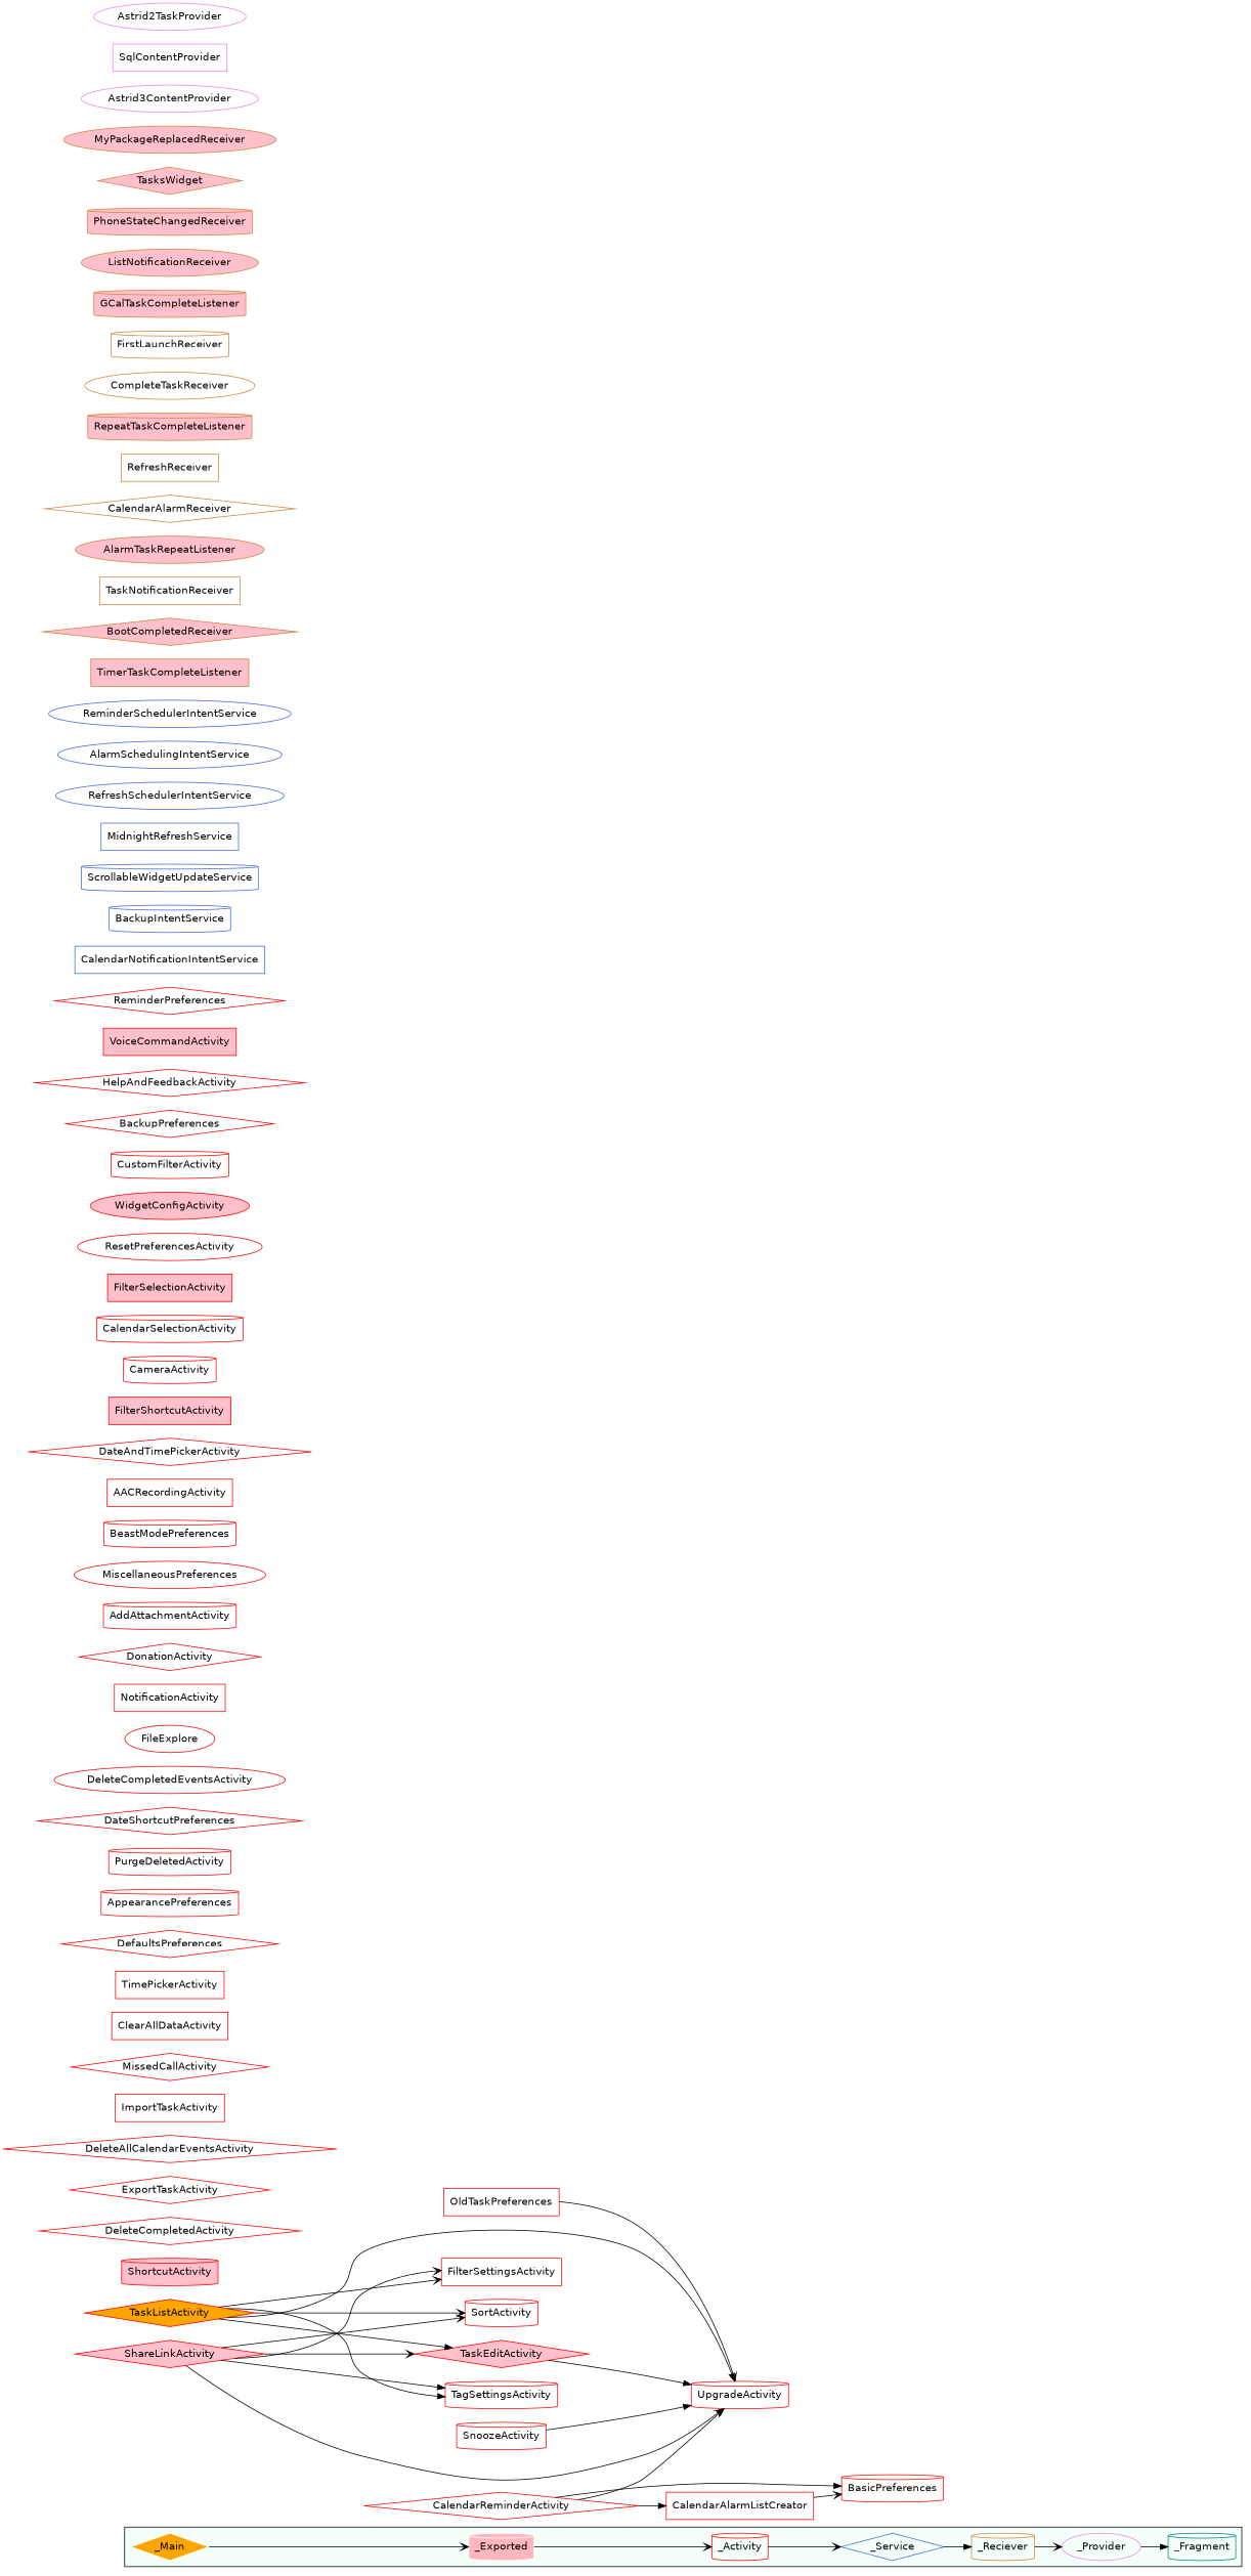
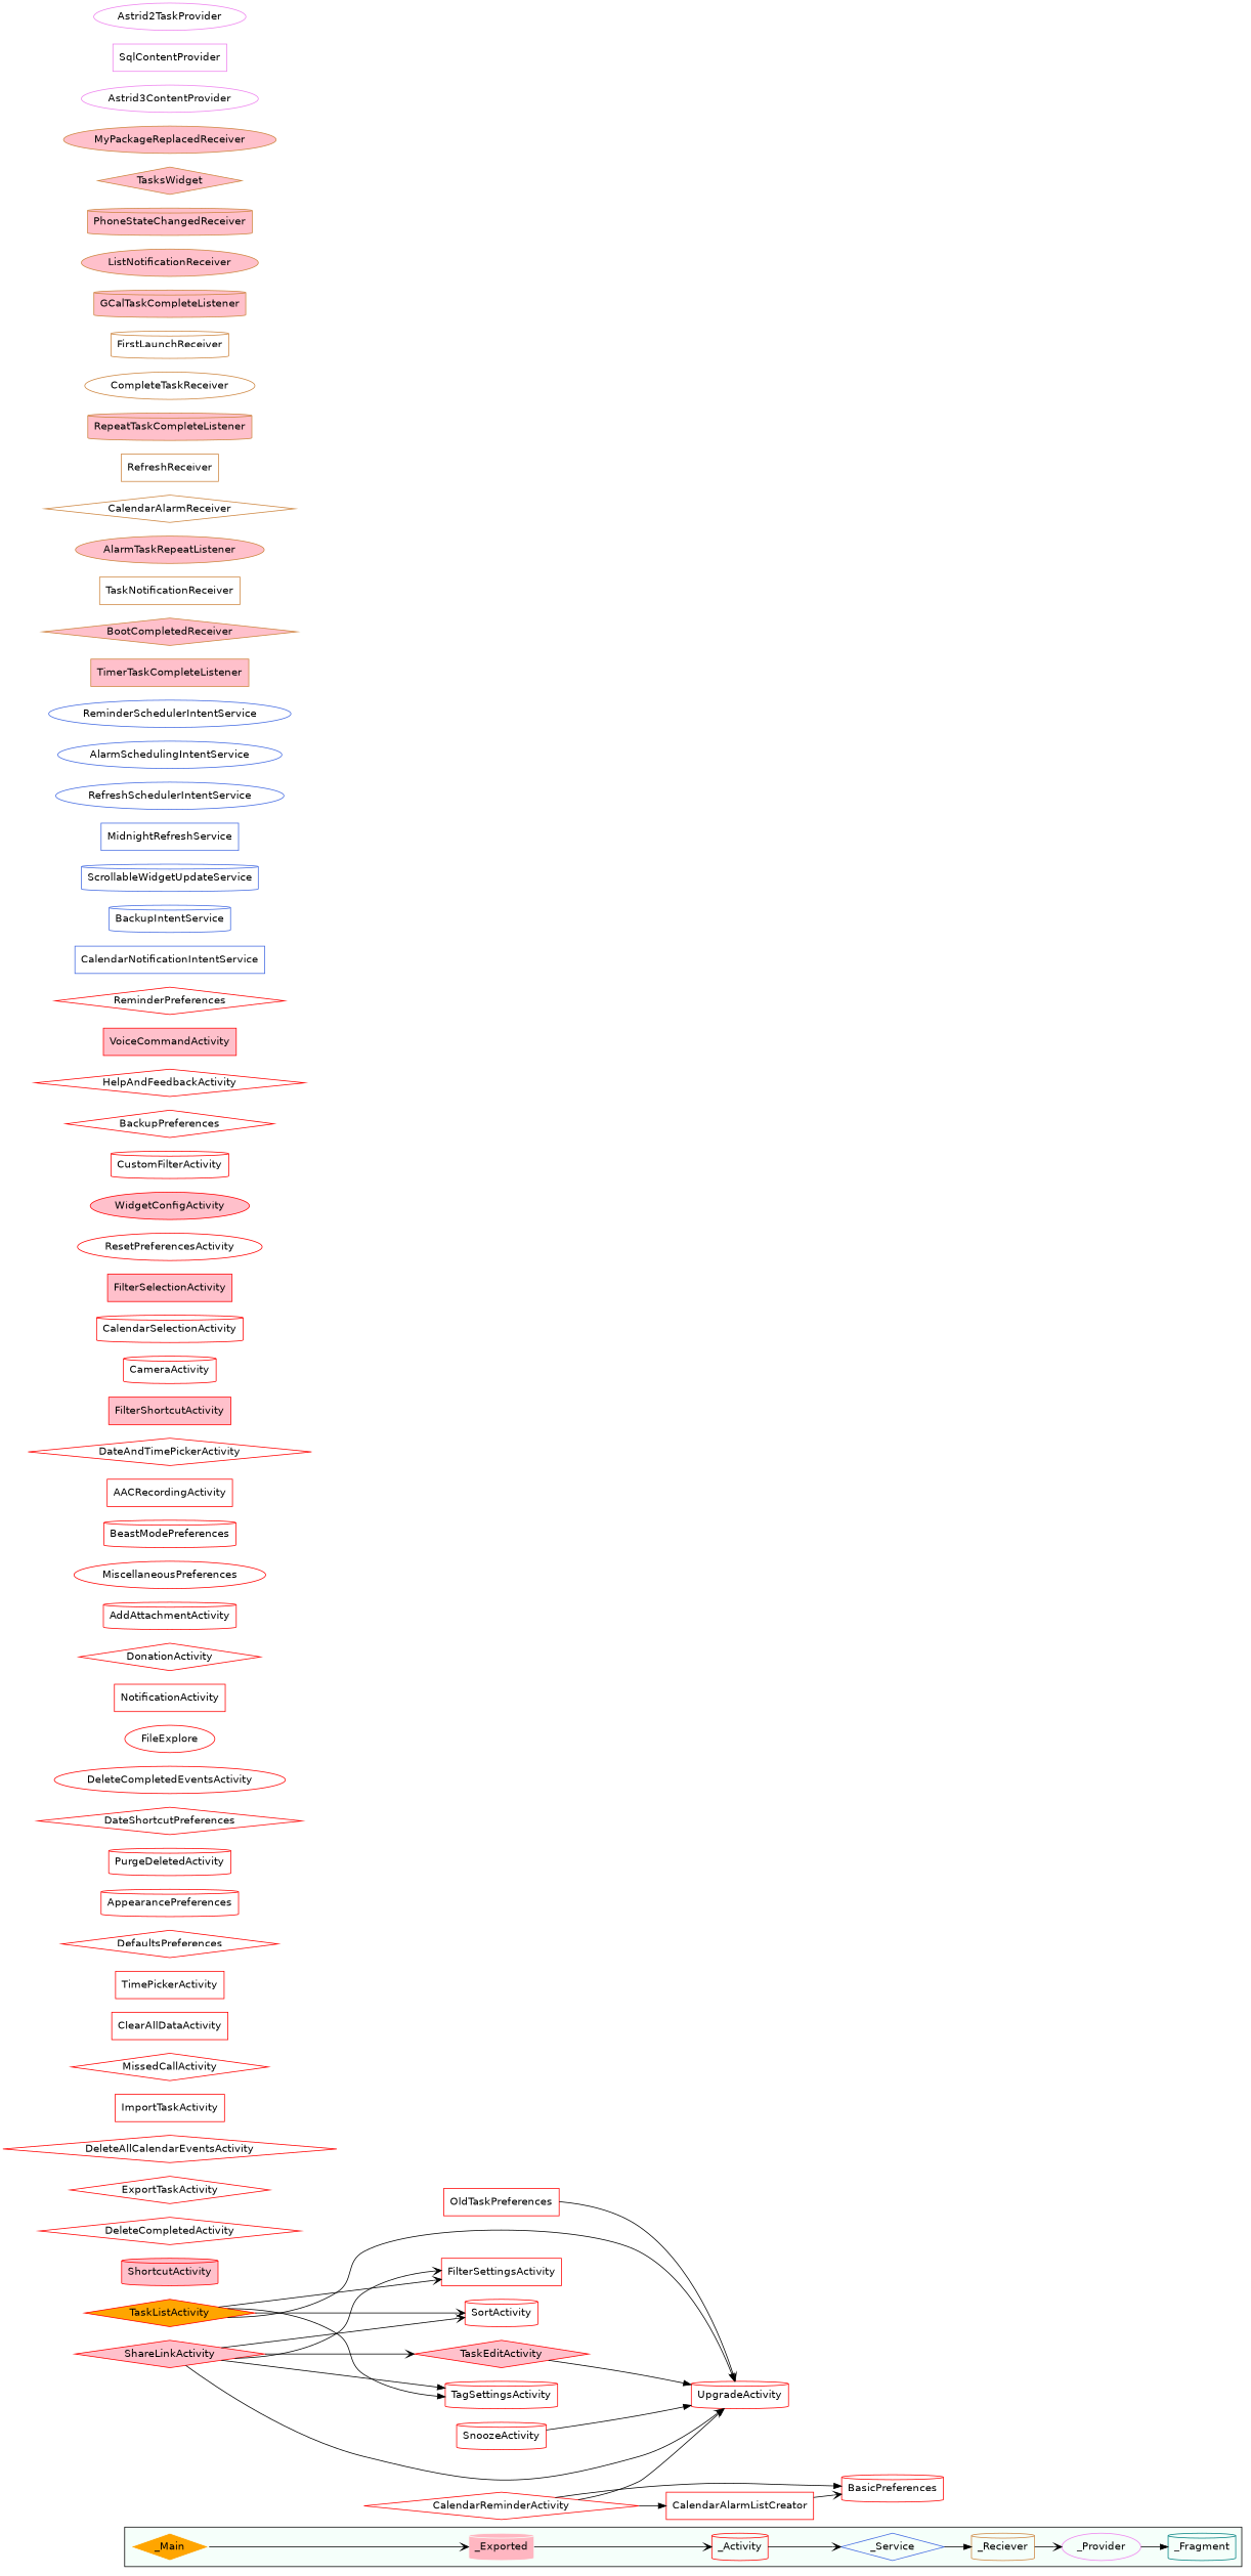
  digraph {
    fontname="DejaVu Sans"
    rankdir=LR
    node [color=red fontname="DejaVu Sans" shape=cylinder]
    edge [arrowhead=vee fontname="DejaVu Sans"]
    _Activity
    _Service [color=royalblue shape=diamond]
    _Reciever [color=peru]
    _Provider [color=violet shape=ellipse]
    _Fragment [color=teal]
    _Main [color=mintcream fillcolor=orange shape=diamond style=filled]
    _Exported [color=mintcream fillcolor=lightpink style=filled]
    TaskListActivity [fillcolor=orange shape=diamond style=filled]
    UpgradeActivity
    TagSettingsActivity
    TaskEditActivity [fillcolor=pink shape=diamond style=filled]
    FilterSettingsActivity [shape=box]
    SortActivity
    ShortcutActivity [fillcolor=pink style=filled]
    DeleteCompletedActivity [shape=diamond]
    ExportTaskActivity [shape=diamond]
    DeleteAllCalendarEventsActivity [shape=diamond]
    SnoozeActivity
    ImportTaskActivity [shape=box]
    MissedCallActivity [shape=diamond]
    ClearAllDataActivity [shape=box]
    TimePickerActivity [shape=box]
    DefaultsPreferences [shape=diamond]
    AppearancePreferences
    PurgeDeletedActivity
    DateShortcutPreferences [shape=diamond]
    DeleteCompletedEventsActivity [shape=ellipse]
    FileExplore [shape=ellipse]
    NotificationActivity [shape=box]
    DonationActivity [shape=diamond]
    AddAttachmentActivity
    MiscellaneousPreferences [shape=ellipse]
    BeastModePreferences
    AACRecordingActivity [shape=box]
    DateAndTimePickerActivity [shape=diamond]
    FilterShortcutActivity [fillcolor=pink shape=box style=filled]
    CameraActivity
    CalendarSelectionActivity
    FilterSelectionActivity [fillcolor=pink shape=box style=filled]
    OldTaskPreferences [shape=box]
    CalendarReminderActivity [shape=diamond]
    BasicPreferences
    CalendarAlarmListCreator [shape=box]
    ResetPreferencesActivity [shape=ellipse]
    WidgetConfigActivity [fillcolor=pink shape=ellipse style=filled]
    CustomFilterActivity
    BackupPreferences [shape=diamond]
    HelpAndFeedbackActivity [shape=diamond]
    ShareLinkActivity [fillcolor=pink shape=diamond style=filled]
    VoiceCommandActivity [fillcolor=pink shape=box style=filled]
    ReminderPreferences [shape=diamond]
    CalendarNotificationIntentService [color=royalblue shape=box]
    BackupIntentService [color=royalblue]
    ScrollableWidgetUpdateService [color=royalblue]
    MidnightRefreshService [color=royalblue shape=box]
    RefreshSchedulerIntentService [color=royalblue shape=ellipse]
    AlarmSchedulingIntentService [color=royalblue shape=ellipse]
    ReminderSchedulerIntentService [color=royalblue shape=ellipse]
    TimerTaskCompleteListener [color=peru fillcolor=pink shape=box style=filled]
    BootCompletedReceiver [color=peru fillcolor=pink shape=diamond style=filled]
    TaskNotificationReceiver [color=peru shape=box]
    AlarmTaskRepeatListener [color=peru fillcolor=pink shape=ellipse style=filled]
    CalendarAlarmReceiver [color=peru shape=diamond]
    RefreshReceiver [color=peru shape=box]
    RepeatTaskCompleteListener [color=peru fillcolor=pink style=filled]
    CompleteTaskReceiver [color=peru shape=ellipse]
    FirstLaunchReceiver [color=peru]
    GCalTaskCompleteListener [color=peru fillcolor=pink style=filled]
    ListNotificationReceiver [color=peru fillcolor=pink shape=ellipse style=filled]
    PhoneStateChangedReceiver [color=peru fillcolor=pink style=filled]
    TasksWidget [color=peru fillcolor=pink shape=diamond style=filled]
    MyPackageReplacedReceiver [color=peru fillcolor=pink shape=ellipse style=filled]
    Astrid3ContentProvider [color=violet shape=ellipse]
    SqlContentProvider [color=violet shape=box]
    Astrid2TaskProvider [color=violet shape=ellipse]
    subgraph cluster_1 {
      bgcolor=mintcream
      _Activity
      _Service
      _Reciever
      _Provider
      _Fragment
      _Main
      _Exported
    }
    _Activity -> _Service
    _Service -> _Reciever [arrowhead=normal]
    _Reciever -> _Provider
    _Provider -> _Fragment [arrowhead=normal]
    _Main -> _Exported
    _Exported -> _Activity
    TaskListActivity -> UpgradeActivity [arrowhead=normal]
    TaskListActivity -> TagSettingsActivity [arrowhead=normal]
-   TaskListActivity -> TaskEditActivity [arrowhead=normal]
    TaskListActivity -> FilterSettingsActivity
    TaskListActivity -> SortActivity
    TaskEditActivity -> UpgradeActivity [arrowhead=normal]
    SnoozeActivity -> UpgradeActivity [arrowhead=normal]
    OldTaskPreferences -> UpgradeActivity
    CalendarReminderActivity -> UpgradeActivity [arrowhead=normal]
    CalendarReminderActivity -> BasicPreferences [arrowhead=normal]
    CalendarReminderActivity -> CalendarAlarmListCreator [arrowhead=normal]
    CalendarAlarmListCreator -> BasicPreferences
    ShareLinkActivity -> UpgradeActivity
    ShareLinkActivity -> TagSettingsActivity [arrowhead=normal]
    ShareLinkActivity -> TaskEditActivity
    ShareLinkActivity -> FilterSettingsActivity
    ShareLinkActivity -> SortActivity
  }
